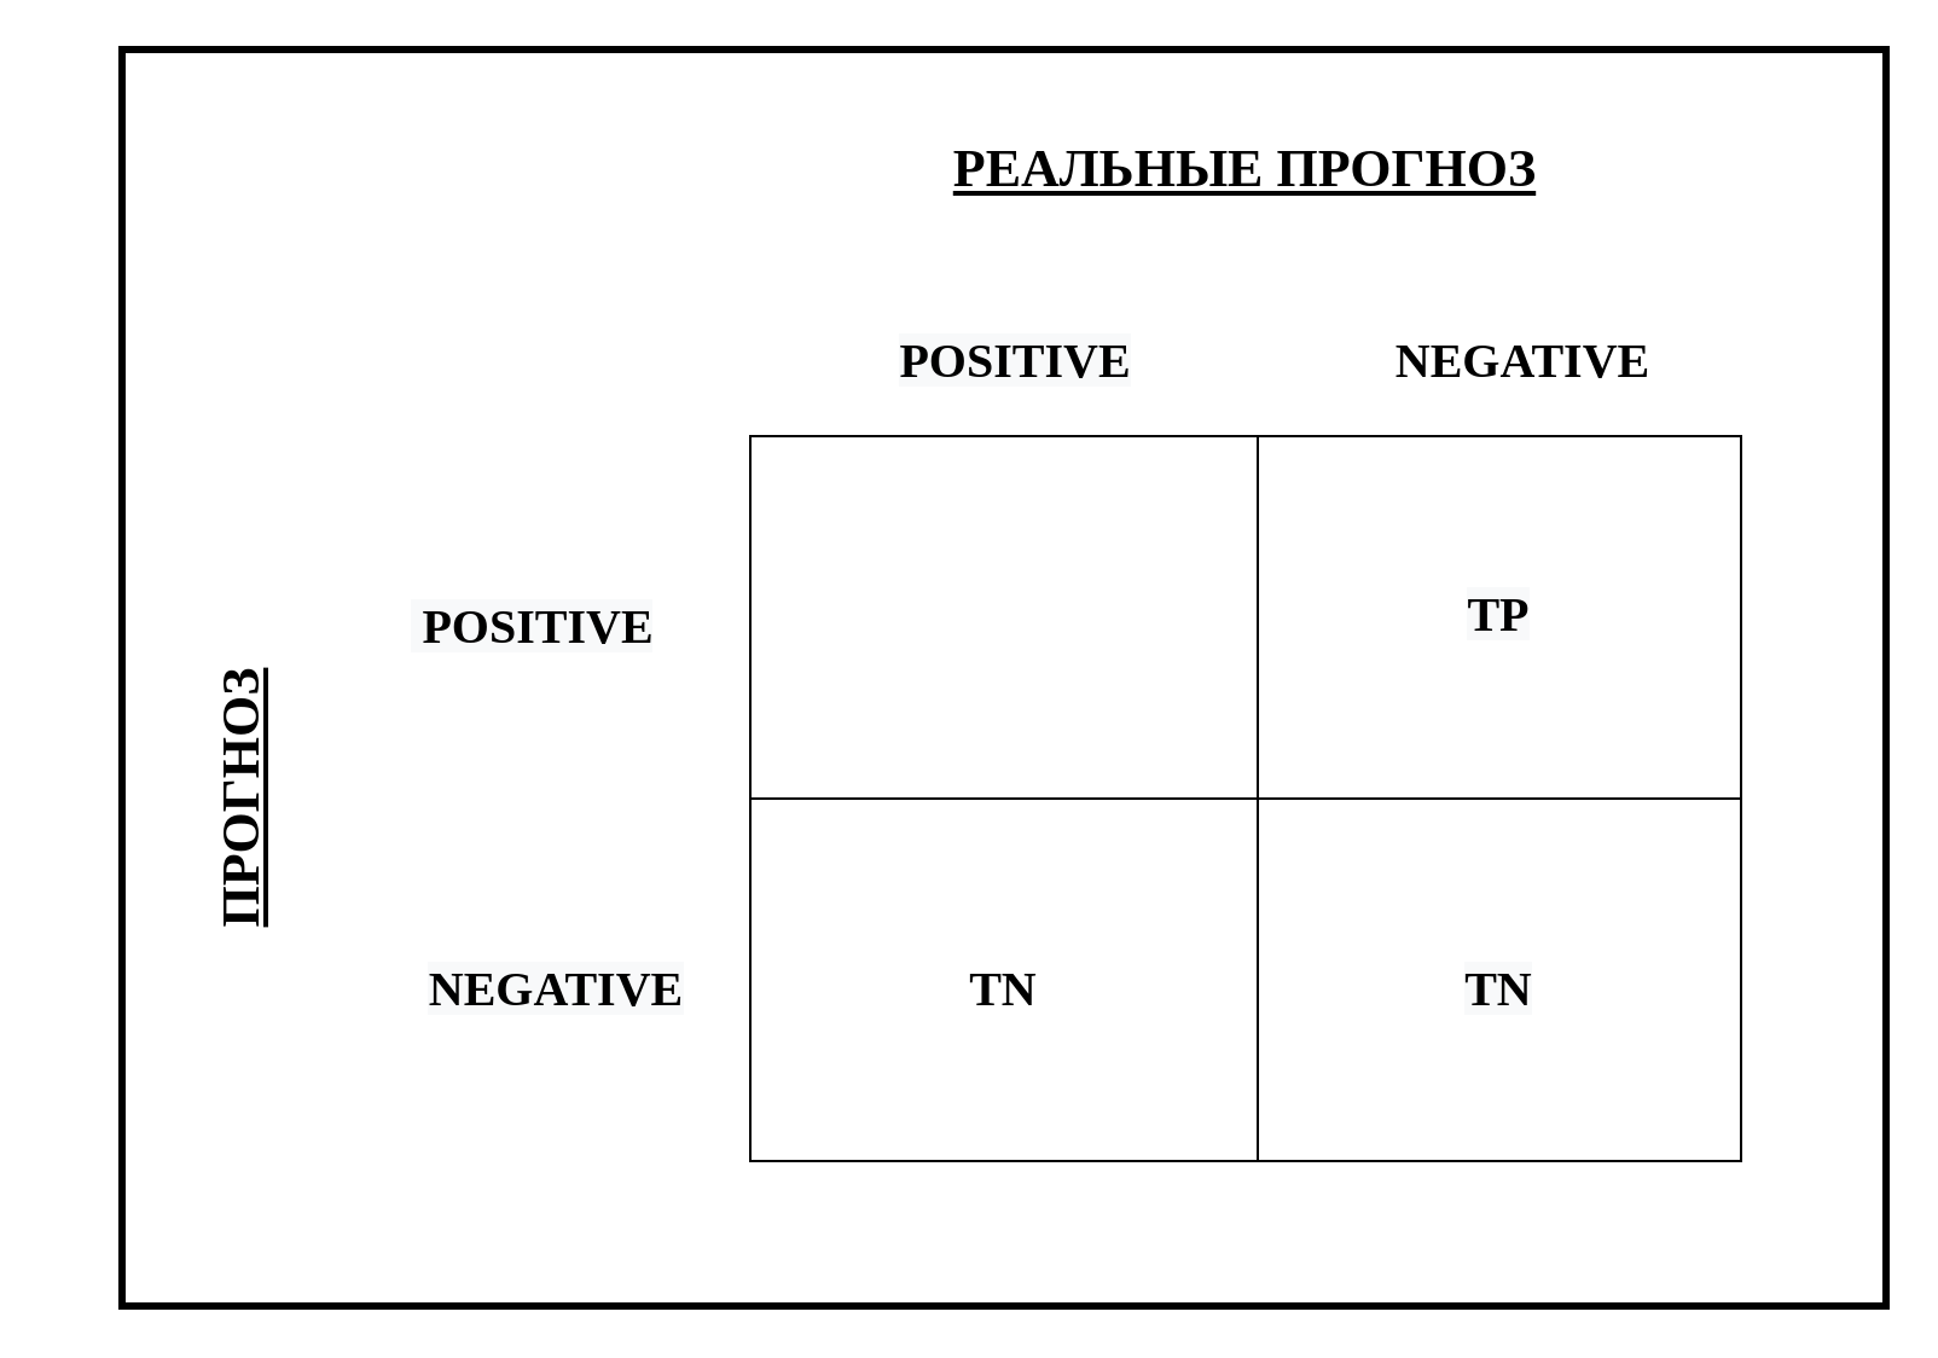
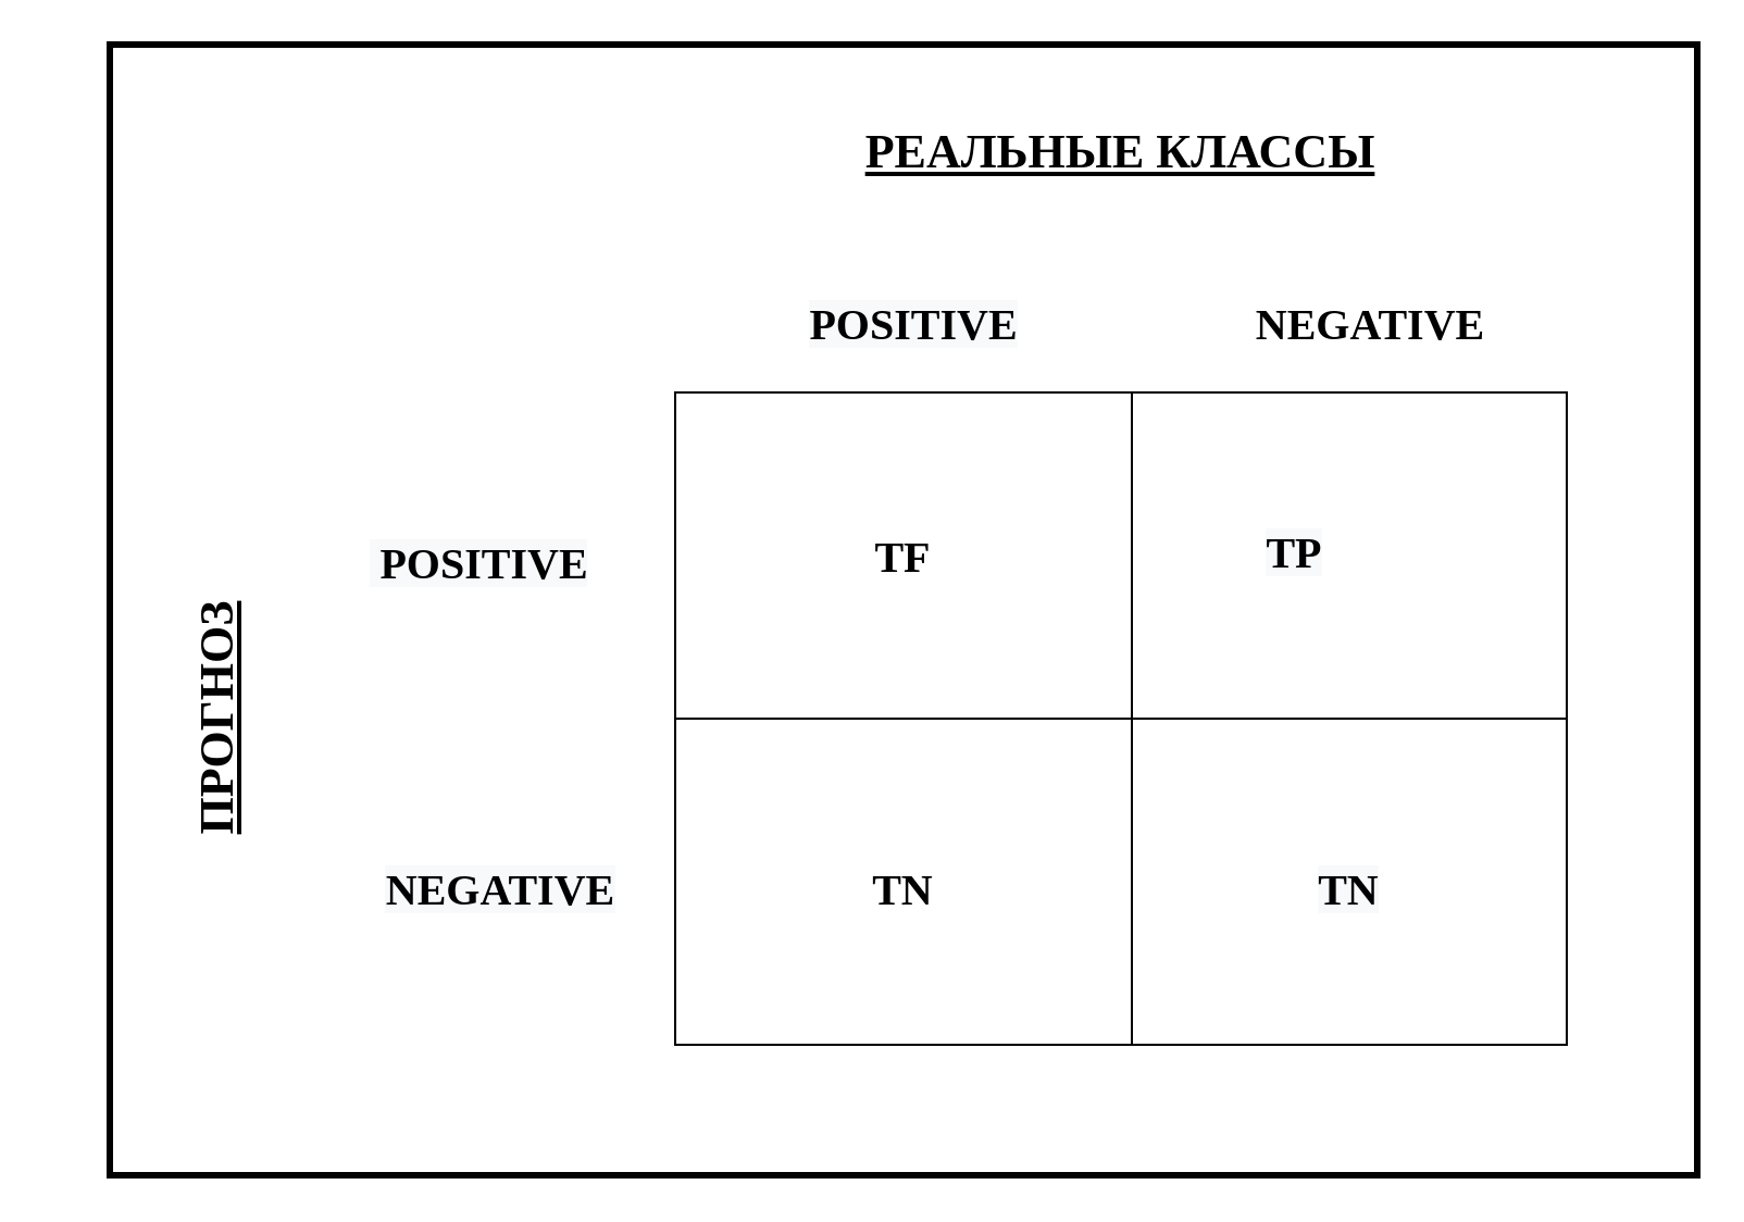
  <mxCell id="0" />
  <mxCell id="1" parent="0" />
  <mxCell id="2" value="" style="rounded=0;whiteSpace=wrap;html=1;fontSize=16;fontStyle=1;strokeWidth=3;" parent="1" vertex="1"><mxGeometry x="50" y="20" width="730" height="520" as="geometry" /></mxCell>
  <mxCell id="3" value="" style="shape=internalStorage;whiteSpace=wrap;html=1;backgroundOutline=1;dx=210;dy=150;fontSize=20;fontStyle=1" parent="1" vertex="1"><mxGeometry x="310" y="180" width="410" height="300" as="geometry" /></mxCell>
+ <mxCell id="4" value="&lt;font face=&quot;Verdana&quot; style=&quot;font-size: 20px;&quot;&gt;&lt;span style=&quot;font-size: 20px;&quot;&gt;TF&lt;/span&gt;&lt;/font&gt;" style="text;html=1;strokeColor=none;fillColor=none;align=center;verticalAlign=middle;whiteSpace=wrap;rounded=0;fontSize=20;fontStyle=1" parent="1" vertex="1"><mxGeometry x="340" y="240" width="150" height="30" as="geometry" /></mxCell>
  <mxCell id="5" value="&lt;div style=&quot;font-size: 20px;&quot;&gt;&lt;span style=&quot;font-size: 20px;&quot;&gt;&lt;font face=&quot;verdana&quot; style=&quot;font-size: 20px;&quot;&gt;TN&lt;/font&gt;&lt;/span&gt;&lt;/div&gt;" style="text;whiteSpace=wrap;html=1;fontSize=20;fontFamily=Verdana;align=center;fontStyle=1" parent="1" vertex="1"><mxGeometry x="335" y="390" width="160" height="40" as="geometry" /></mxCell>
- <mxCell id="6" value="&lt;span style=&quot;color: rgb(0, 0, 0); font-family: verdana; font-size: 20px; font-style: normal; letter-spacing: normal; text-indent: 0px; text-transform: none; word-spacing: 0px; background-color: rgb(248, 249, 250); display: inline; float: none;&quot;&gt;TP&lt;/span&gt;" style="text;whiteSpace=wrap;html=1;fontSize=20;fontFamily=Verdana;align=center;fontStyle=1" parent="1" vertex="1"><mxGeometry x="540" y="235" width="160" height="40" as="geometry" /></mxCell>
+ <mxCell id="6" value="&lt;span style=&quot;color: rgb(0, 0, 0); font-family: verdana; font-size: 20px; font-style: normal; letter-spacing: normal; text-indent: 0px; text-transform: none; word-spacing: 0px; background-color: rgb(248, 249, 250); display: inline; float: none;&quot;&gt;TP&lt;/span&gt;" style="text;whiteSpace=wrap;html=1;fontSize=20;fontFamily=Verdana;align=center;fontStyle=1" parent="1" vertex="1"><mxGeometry x="515" y="235" width="160" height="40" as="geometry" /></mxCell>
  <mxCell id="7" value="&lt;span style=&quot;color: rgb(0, 0, 0); font-family: verdana; font-size: 20px; font-style: normal; letter-spacing: normal; text-indent: 0px; text-transform: none; word-spacing: 0px; background-color: rgb(248, 249, 250); display: inline; float: none;&quot;&gt;TN&lt;/span&gt;" style="text;whiteSpace=wrap;html=1;fontSize=20;fontFamily=Verdana;align=center;fontStyle=1" parent="1" vertex="1"><mxGeometry x="540" y="390" width="160" height="40" as="geometry" /></mxCell>
  <mxCell id="8" value="&lt;span style=&quot;color: rgb(0, 0, 0); font-family: verdana; font-size: 20px; font-style: normal; letter-spacing: normal; text-indent: 0px; text-transform: none; word-spacing: 0px; background-color: rgb(248, 249, 250); display: inline; float: none;&quot;&gt;POSITIVE&lt;/span&gt;" style="text;whiteSpace=wrap;html=1;fontSize=20;fontFamily=Verdana;align=center;fontStyle=1" parent="1" vertex="1"><mxGeometry x="340" y="130" width="160" height="40" as="geometry" /></mxCell>
  <mxCell id="9" value="&lt;div style=&quot;font-size: 20px;&quot;&gt;&lt;span style=&quot;font-size: 20px;&quot;&gt;&lt;font face=&quot;verdana&quot; style=&quot;font-size: 20px;&quot;&gt;NEGATIVE&lt;/font&gt;&lt;/span&gt;&lt;/div&gt;" style="text;whiteSpace=wrap;html=1;fontSize=20;fontFamily=Verdana;align=center;fontStyle=1" parent="1" vertex="1"><mxGeometry x="550" y="130" width="160" height="40" as="geometry" /></mxCell>
  <mxCell id="10" value="&lt;span style=&quot;color: rgb(0, 0, 0); font-family: verdana; font-size: 20px; font-style: normal; letter-spacing: normal; text-indent: 0px; text-transform: none; word-spacing: 0px; background-color: rgb(248, 249, 250); display: inline; float: none;&quot;&gt;&amp;nbsp;POSITIVE&lt;/span&gt;" style="text;whiteSpace=wrap;html=1;fontSize=20;fontFamily=Verdana;align=center;fontStyle=1" parent="1" vertex="1"><mxGeometry x="140" y="240" width="160" height="40" as="geometry" /></mxCell>
  <mxCell id="11" value="&lt;span style=&quot;color: rgb(0, 0, 0); font-family: verdana; font-size: 20px; font-style: normal; letter-spacing: normal; text-indent: 0px; text-transform: none; word-spacing: 0px; background-color: rgb(248, 249, 250); display: inline; float: none;&quot;&gt;NEGATIVE&lt;/span&gt;" style="text;whiteSpace=wrap;html=1;fontSize=20;fontFamily=Verdana;align=center;fontStyle=1" parent="1" vertex="1"><mxGeometry x="150" y="390" width="160" height="40" as="geometry" /></mxCell>
- <mxCell id="12" value="&lt;div style=&quot;&quot;&gt;&lt;font size=&quot;1&quot; face=&quot;verdana&quot; style=&quot;&quot;&gt;&lt;u style=&quot;font-size: 22px;&quot;&gt;РЕАЛЬНЫЕ ПРОГНОЗ&lt;/u&gt;&lt;/font&gt;&lt;/div&gt;" style="text;whiteSpace=wrap;html=1;fontSize=20;fontFamily=Verdana;align=center;fontStyle=1" parent="1" vertex="1"><mxGeometry x="385" y="50" width="260" height="40" as="geometry" /></mxCell>
+ <mxCell id="12" value="&lt;div style=&quot;&quot;&gt;&lt;font size=&quot;1&quot; face=&quot;verdana&quot; style=&quot;&quot;&gt;&lt;u style=&quot;font-size: 22px;&quot;&gt;РЕАЛЬНЫЕ КЛАССЫ&lt;/u&gt;&lt;/font&gt;&lt;/div&gt;" style="text;whiteSpace=wrap;html=1;fontSize=20;fontFamily=Verdana;align=center;fontStyle=1" parent="1" vertex="1"><mxGeometry x="385" y="50" width="260" height="40" as="geometry" /></mxCell>
  <mxCell id="13" value="&lt;div style=&quot;&quot;&gt;&lt;font size=&quot;1&quot; face=&quot;verdana&quot; style=&quot;&quot;&gt;&lt;u style=&quot;font-size: 22px;&quot;&gt;ПРОГНОЗ&lt;/u&gt;&lt;/font&gt;&lt;/div&gt;" style="text;whiteSpace=wrap;html=1;fontSize=20;fontFamily=Verdana;rotation=-90;align=center;fontStyle=1" parent="1" vertex="1"><mxGeometry x="20" y="310" width="160" height="40" as="geometry" /></mxCell>
